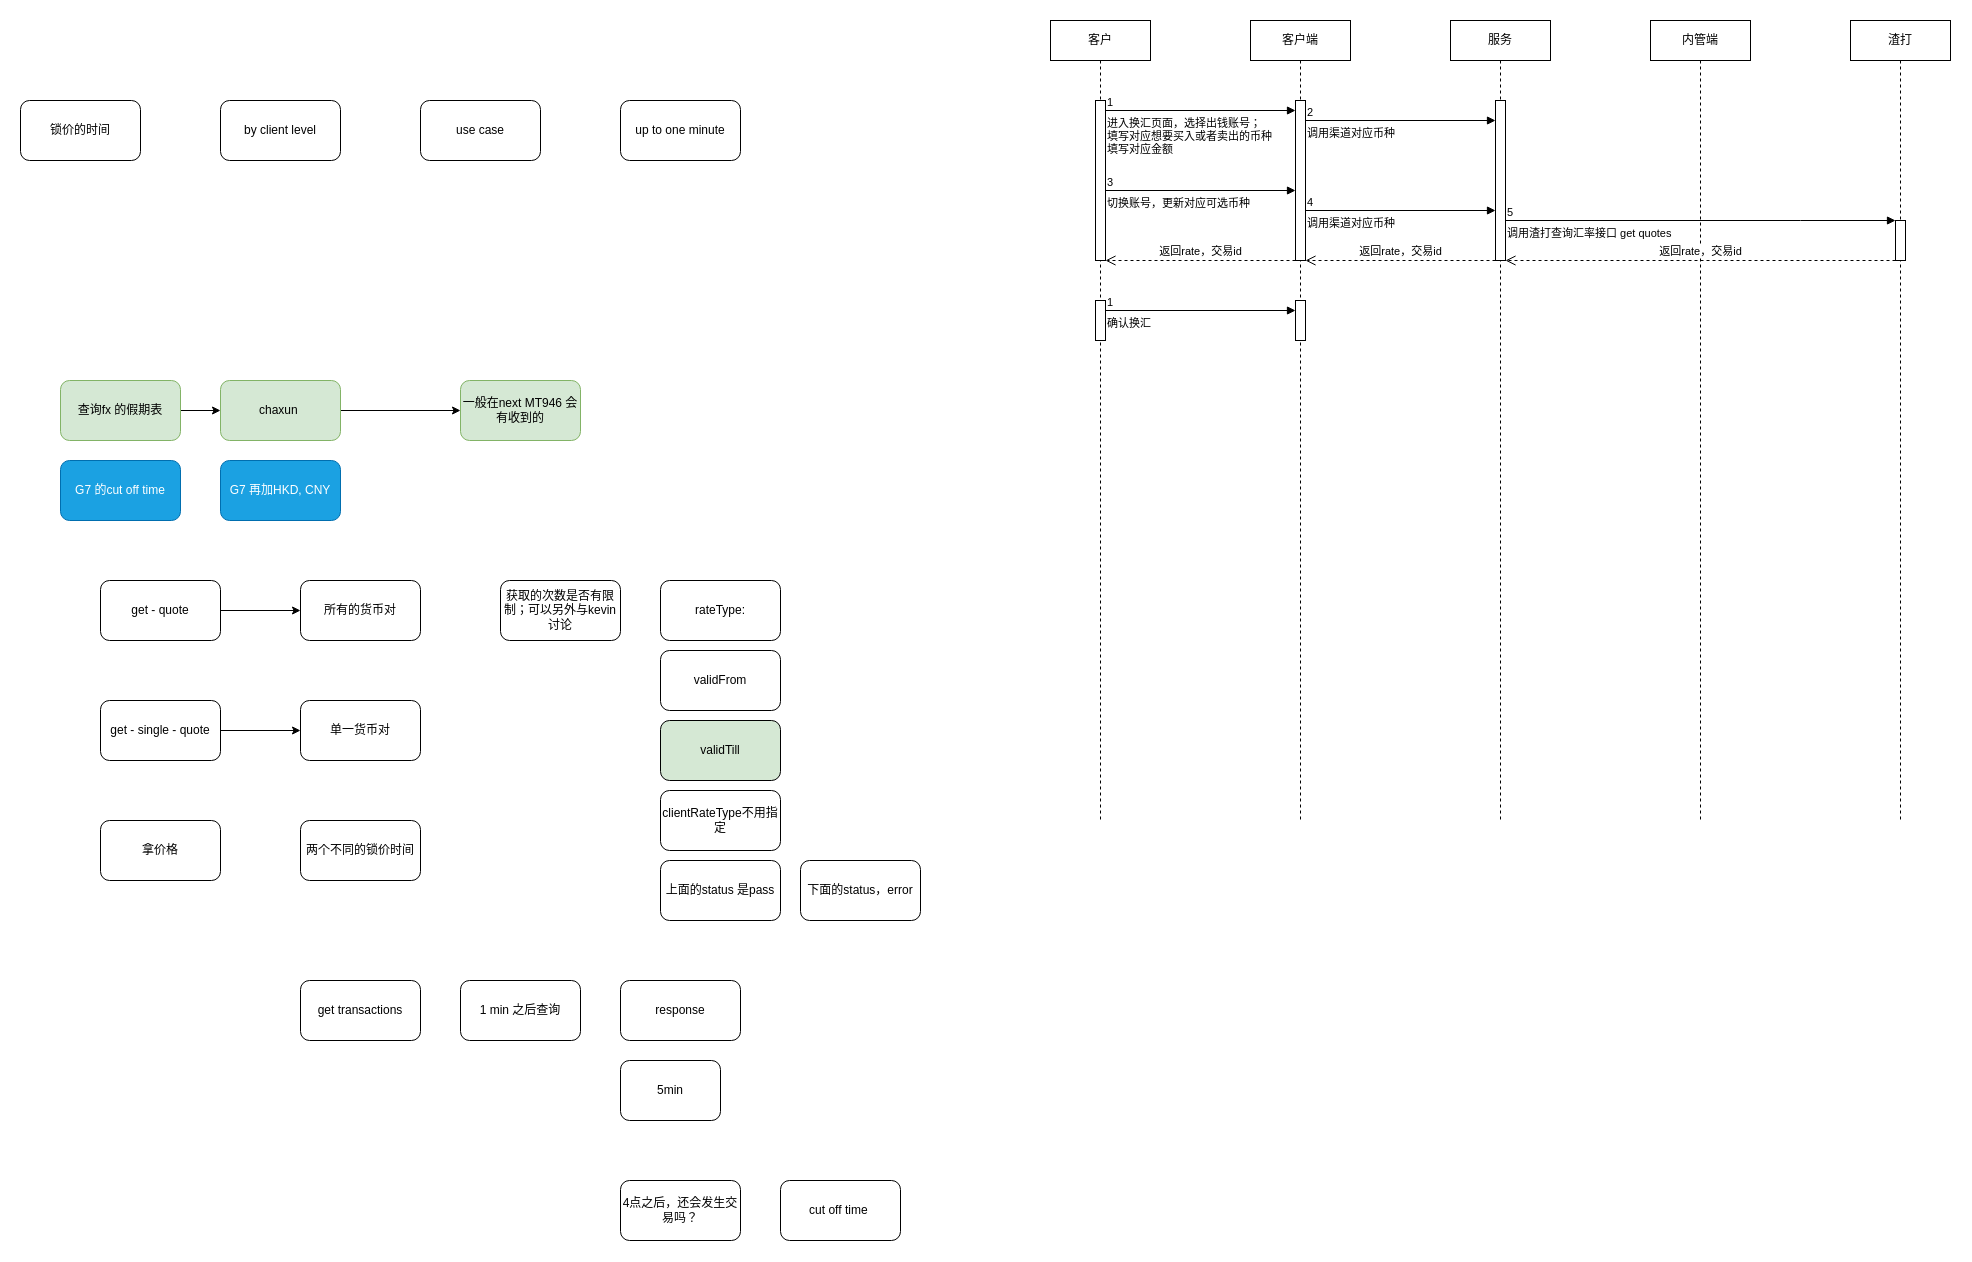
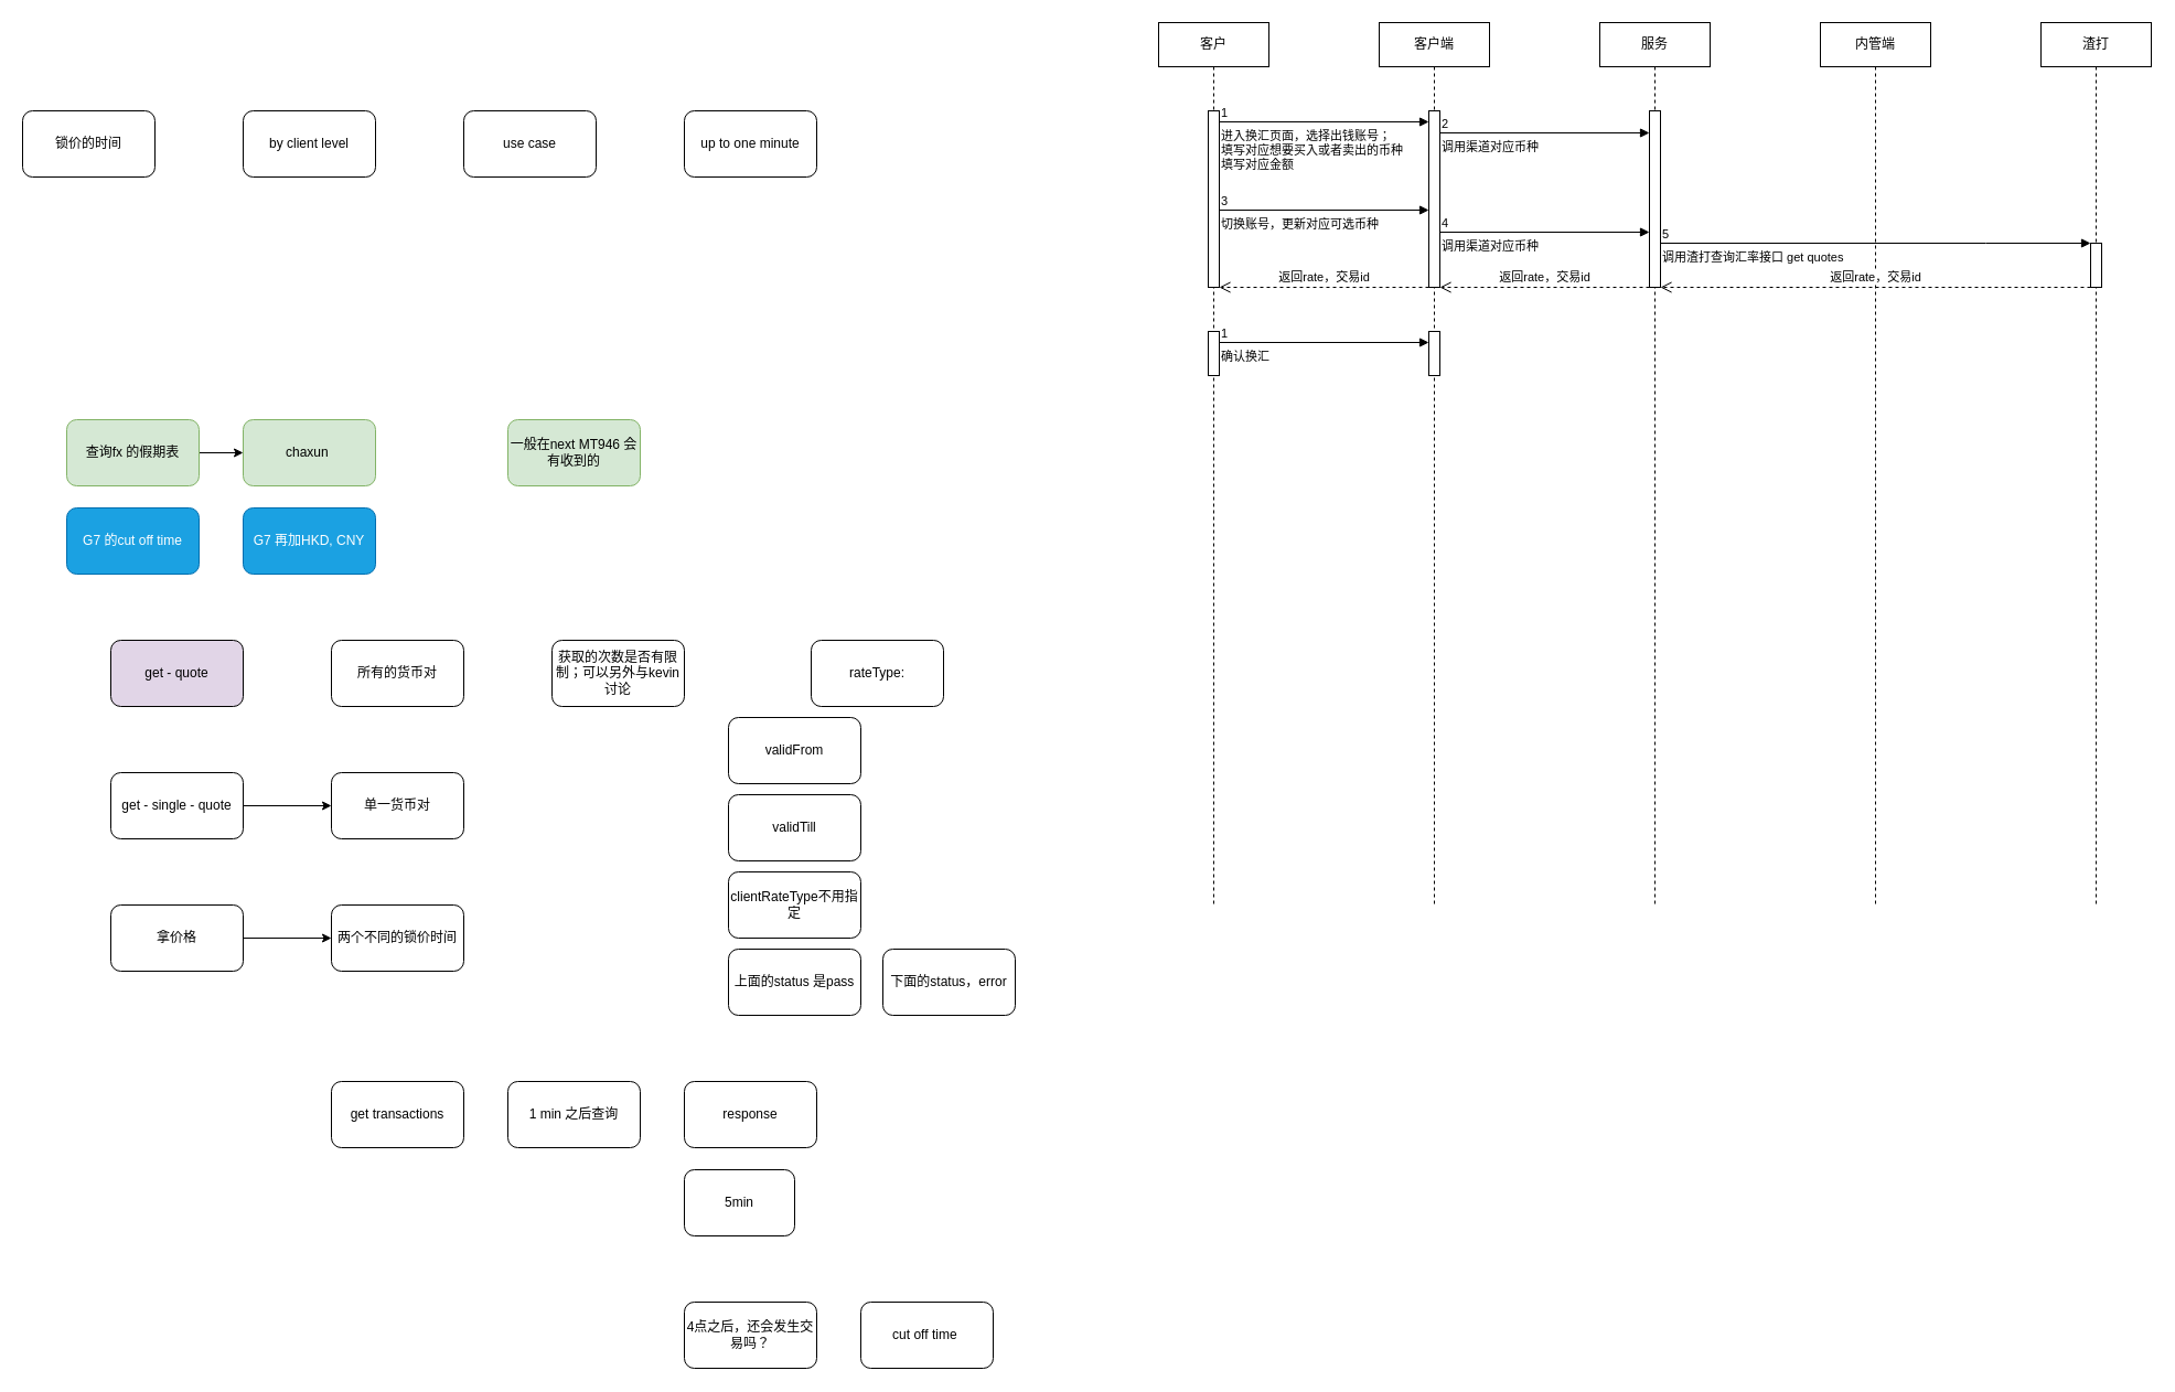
  <mxCell id="0" />
  <mxCell id="1" parent="0" />
  <mxCell id="2" value="锁价的时间" style="rounded=1;whiteSpace=wrap;html=1;" parent="1" vertex="1"><mxGeometry y="100" width="120" height="60" as="geometry" x="20" /></mxCell>
  <mxCell id="3" value="by client level" style="rounded=1;whiteSpace=wrap;html=1;" parent="1" vertex="1"><mxGeometry x="220" y="100" width="120" height="60" as="geometry" /></mxCell>
  <mxCell id="4" value="use case" style="rounded=1;whiteSpace=wrap;html=1;" parent="1" vertex="1"><mxGeometry x="420" y="100" width="120" height="60" as="geometry" /></mxCell>
  <mxCell id="5" value="up to one minute" style="rounded=1;whiteSpace=wrap;html=1;" parent="1" vertex="1"><mxGeometry x="620" y="100" width="120" height="60" as="geometry" /></mxCell>
  <mxCell id="6" value="" style="edgeStyle=orthogonalEdgeStyle;rounded=1;orthogonalLoop=1;jettySize=auto;html=1;" parent="1" source="7" target="33" edge="1"><mxGeometry relative="1" as="geometry" /></mxCell>
  <mxCell id="7" value="查询fx 的假期表" style="rounded=1;whiteSpace=wrap;html=1;fillColor=#d5e8d4;strokeColor=#82b366;" parent="1" vertex="1"><mxGeometry x="60" y="380" width="120" height="60" as="geometry" /></mxCell>
- <mxCell id="8" value="" style="edgeStyle=orthogonalEdgeStyle;rounded=1;orthogonalLoop=1;jettySize=auto;html=1;" parent="1" source="9" target="10" edge="1"><mxGeometry relative="1" as="geometry" /></mxCell>
- <mxCell id="9" value="get - quote" style="rounded=1;whiteSpace=wrap;html=1;" parent="1" vertex="1"><mxGeometry x="100" y="580" width="120" height="60" as="geometry" /></mxCell>
+ <mxCell id="9" value="get - quote" style="rounded=1;whiteSpace=wrap;html=1;fillColor=#e1d5e7;" parent="1" vertex="1"><mxGeometry x="100" y="580" width="120" height="60" as="geometry" /></mxCell>
  <mxCell id="10" value="所有的货币对" style="rounded=1;whiteSpace=wrap;html=1;" parent="1" vertex="1"><mxGeometry x="300" y="580" width="120" height="60" as="geometry" /></mxCell>
  <mxCell id="11" value="" style="edgeStyle=orthogonalEdgeStyle;rounded=1;orthogonalLoop=1;jettySize=auto;html=1;" parent="1" source="12" target="13" edge="1"><mxGeometry relative="1" as="geometry" /></mxCell>
  <mxCell id="12" value="get - single - quote" style="rounded=1;whiteSpace=wrap;html=1;" parent="1" vertex="1"><mxGeometry x="100" y="700" width="120" height="60" as="geometry" /></mxCell>
  <mxCell id="13" value="单一货币对" style="rounded=1;whiteSpace=wrap;html=1;" parent="1" vertex="1"><mxGeometry x="300" y="700" width="120" height="60" as="geometry" /></mxCell>
+ <mxCell id="14" value="" style="edgeStyle=orthogonalEdgeStyle;rounded=1;orthogonalLoop=1;jettySize=auto;html=1;" parent="1" source="15" target="16" edge="1"><mxGeometry relative="1" as="geometry" /></mxCell>
  <mxCell id="15" value="拿价格" style="rounded=1;whiteSpace=wrap;html=1;" parent="1" vertex="1"><mxGeometry x="100" y="820" width="120" height="60" as="geometry" /></mxCell>
  <mxCell id="16" value="两个不同的锁价时间" style="rounded=1;whiteSpace=wrap;html=1;" parent="1" vertex="1"><mxGeometry x="300" y="820" width="120" height="60" as="geometry" /></mxCell>
  <mxCell id="17" value="获取的次数是否有限制；可以另外与kevin 讨论" style="rounded=1;whiteSpace=wrap;html=1;" parent="1" vertex="1"><mxGeometry x="500" y="580" width="120" height="60" as="geometry" /></mxCell>
- <mxCell id="18" value="rateType:" style="rounded=1;whiteSpace=wrap;html=1;" parent="1" vertex="1"><mxGeometry x="660" y="580" width="120" height="60" as="geometry" /></mxCell>
+ <mxCell id="18" value="rateType:" style="rounded=1;whiteSpace=wrap;html=1;" parent="1" vertex="1"><mxGeometry x="735" y="580" width="120" height="60" as="geometry" /></mxCell>
  <mxCell id="19" value="validFrom" style="rounded=1;whiteSpace=wrap;html=1;" parent="1" vertex="1"><mxGeometry x="660" y="650" width="120" height="60" as="geometry" /></mxCell>
- <mxCell id="20" value="validTill" style="rounded=1;whiteSpace=wrap;html=1;fillColor=#d5e8d4;" parent="1" vertex="1"><mxGeometry x="660" y="720" width="120" height="60" as="geometry" /></mxCell>
+ <mxCell id="20" value="validTill" style="rounded=1;whiteSpace=wrap;html=1;" parent="1" vertex="1"><mxGeometry x="660" y="720" width="120" height="60" as="geometry" /></mxCell>
  <mxCell id="21" value="上面的status 是pass" style="rounded=1;whiteSpace=wrap;html=1;" parent="1" vertex="1"><mxGeometry x="660" y="860" width="120" height="60" as="geometry" /></mxCell>
  <mxCell id="22" value="clientRateType不用指定" style="rounded=1;whiteSpace=wrap;html=1;" parent="1" vertex="1"><mxGeometry x="660" y="790" width="120" height="60" as="geometry" /></mxCell>
  <mxCell id="23" value="下面的status，error" style="rounded=1;whiteSpace=wrap;html=1;" parent="1" vertex="1"><mxGeometry x="800" y="860" width="120" height="60" as="geometry" /></mxCell>
  <mxCell id="24" value="get transactions" style="rounded=1;whiteSpace=wrap;html=1;" parent="1" vertex="1"><mxGeometry x="300" y="980" width="120" height="60" as="geometry" /></mxCell>
  <mxCell id="25" value="1 min 之后查询" style="rounded=1;whiteSpace=wrap;html=1;" parent="1" vertex="1"><mxGeometry x="460" y="980" width="120" height="60" as="geometry" /></mxCell>
  <mxCell id="26" value="response" style="rounded=1;whiteSpace=wrap;html=1;" parent="1" vertex="1"><mxGeometry x="620" y="980" width="120" height="60" as="geometry" /></mxCell>
  <mxCell id="27" value="5min" style="rounded=1;whiteSpace=wrap;html=1;" parent="1" vertex="1"><mxGeometry x="620" y="1060" width="100" height="60" as="geometry" /></mxCell>
  <mxCell id="28" value="4点之后，还会发生交易吗？" style="rounded=1;whiteSpace=wrap;html=1;" parent="1" vertex="1"><mxGeometry x="620" y="1180" width="120" height="60" as="geometry" /></mxCell>
  <mxCell id="29" value="cut off time&amp;nbsp;" style="rounded=1;whiteSpace=wrap;html=1;" parent="1" vertex="1"><mxGeometry x="780" y="1180" width="120" height="60" as="geometry" /></mxCell>
  <mxCell id="30" value="G7 的cut off time" style="rounded=1;whiteSpace=wrap;html=1;fillColor=#1ba1e2;fontColor=#ffffff;strokeColor=#006EAF;" parent="1" vertex="1"><mxGeometry x="60" y="460" width="120" height="60" as="geometry" /></mxCell>
  <mxCell id="31" value="G7 再加HKD, CNY" style="rounded=1;whiteSpace=wrap;html=1;fillColor=#1ba1e2;fontColor=#ffffff;strokeColor=#006EAF;" parent="1" vertex="1"><mxGeometry x="220" y="460" width="120" height="60" as="geometry" /></mxCell>
- <mxCell id="32" value="" style="edgeStyle=orthogonalEdgeStyle;rounded=1;orthogonalLoop=1;jettySize=auto;html=1;" parent="1" source="33" target="34" edge="1"><mxGeometry relative="1" as="geometry" /></mxCell>
  <mxCell id="33" value="chaxun&amp;nbsp;" style="whiteSpace=wrap;html=1;fillColor=#d5e8d4;strokeColor=#82b366;rounded=1;" parent="1" vertex="1"><mxGeometry x="220" y="380" width="120" height="60" as="geometry" /></mxCell>
  <mxCell id="34" value="一般在next MT946 会有收到的" style="whiteSpace=wrap;html=1;fillColor=#d5e8d4;strokeColor=#82b366;rounded=1;" parent="1" vertex="1"><mxGeometry x="460" y="380" width="120" height="60" as="geometry" /></mxCell>
  <mxCell id="35" value="客户" style="shape=umlLifeline;perimeter=lifelinePerimeter;whiteSpace=wrap;html=1;container=1;dropTarget=0;collapsible=0;recursiveResize=0;outlineConnect=0;portConstraint=eastwest;newEdgeStyle={&quot;curved&quot;:0,&quot;rounded&quot;:0};" parent="1" vertex="1"><mxGeometry x="1050" y="20" width="100" height="800" as="geometry" /></mxCell>
  <mxCell id="36" value="" style="html=1;points=[[0,0,0,0,5],[0,1,0,0,-5],[1,0,0,0,5],[1,1,0,0,-5]];perimeter=orthogonalPerimeter;outlineConnect=0;targetShapes=umlLifeline;portConstraint=eastwest;newEdgeStyle={&quot;curved&quot;:0,&quot;rounded&quot;:0};" parent="35" vertex="1"><mxGeometry x="45" y="80" width="10" height="160" as="geometry" /></mxCell>
  <mxCell id="37" value="" style="html=1;points=[[0,0,0,0,5],[0,1,0,0,-5],[1,0,0,0,5],[1,1,0,0,-5]];perimeter=orthogonalPerimeter;outlineConnect=0;targetShapes=umlLifeline;portConstraint=eastwest;newEdgeStyle={&quot;curved&quot;:0,&quot;rounded&quot;:0};" vertex="1" parent="35"><mxGeometry x="45" y="280" width="10" height="40" as="geometry" /></mxCell>
  <mxCell id="38" value="客户端" style="shape=umlLifeline;perimeter=lifelinePerimeter;whiteSpace=wrap;html=1;container=1;dropTarget=0;collapsible=0;recursiveResize=0;outlineConnect=0;portConstraint=eastwest;newEdgeStyle={&quot;curved&quot;:0,&quot;rounded&quot;:0};" parent="1" vertex="1"><mxGeometry x="1250" y="20" width="100" height="800" as="geometry" /></mxCell>
  <mxCell id="39" value="" style="html=1;points=[[0,0,0,0,5],[0,1,0,0,-5],[1,0,0,0,5],[1,1,0,0,-5]];perimeter=orthogonalPerimeter;outlineConnect=0;targetShapes=umlLifeline;portConstraint=eastwest;newEdgeStyle={&quot;curved&quot;:0,&quot;rounded&quot;:0};" parent="38" vertex="1"><mxGeometry x="45" y="80" width="10" height="160" as="geometry" /></mxCell>
  <mxCell id="40" value="" style="html=1;points=[[0,0,0,0,5],[0,1,0,0,-5],[1,0,0,0,5],[1,1,0,0,-5]];perimeter=orthogonalPerimeter;outlineConnect=0;targetShapes=umlLifeline;portConstraint=eastwest;newEdgeStyle={&quot;curved&quot;:0,&quot;rounded&quot;:0};" vertex="1" parent="38"><mxGeometry x="45" y="280" width="10" height="40" as="geometry" /></mxCell>
  <mxCell id="41" value="服务" style="shape=umlLifeline;perimeter=lifelinePerimeter;whiteSpace=wrap;html=1;container=1;dropTarget=0;collapsible=0;recursiveResize=0;outlineConnect=0;portConstraint=eastwest;newEdgeStyle={&quot;curved&quot;:0,&quot;rounded&quot;:0};" parent="1" vertex="1"><mxGeometry x="1450" y="20" width="100" height="800" as="geometry" /></mxCell>
  <mxCell id="42" value="" style="html=1;points=[[0,0,0,0,5],[0,1,0,0,-5],[1,0,0,0,5],[1,1,0,0,-5]];perimeter=orthogonalPerimeter;outlineConnect=0;targetShapes=umlLifeline;portConstraint=eastwest;newEdgeStyle={&quot;curved&quot;:0,&quot;rounded&quot;:0};" parent="41" vertex="1"><mxGeometry x="45" y="80" width="10" height="160" as="geometry" /></mxCell>
  <mxCell id="43" value="内管端" style="shape=umlLifeline;perimeter=lifelinePerimeter;whiteSpace=wrap;html=1;container=1;dropTarget=0;collapsible=0;recursiveResize=0;outlineConnect=0;portConstraint=eastwest;newEdgeStyle={&quot;curved&quot;:0,&quot;rounded&quot;:0};" parent="1" vertex="1"><mxGeometry x="1650" y="20" width="100" height="800" as="geometry" /></mxCell>
  <mxCell id="44" value="渣打" style="shape=umlLifeline;perimeter=lifelinePerimeter;whiteSpace=wrap;html=1;container=1;dropTarget=0;collapsible=0;recursiveResize=0;outlineConnect=0;portConstraint=eastwest;newEdgeStyle={&quot;curved&quot;:0,&quot;rounded&quot;:0};" parent="1" vertex="1"><mxGeometry x="1850" y="20" width="100" height="800" as="geometry" /></mxCell>
  <mxCell id="45" value="" style="html=1;points=[[0,0,0,0,5],[0,1,0,0,-5],[1,0,0,0,5],[1,1,0,0,-5]];perimeter=orthogonalPerimeter;outlineConnect=0;targetShapes=umlLifeline;portConstraint=eastwest;newEdgeStyle={&quot;curved&quot;:0,&quot;rounded&quot;:0};" vertex="1" parent="44"><mxGeometry x="45" y="200" width="10" height="40" as="geometry" /></mxCell>
  <mxCell id="46" value="进入换汇页面，选择出钱账号；&lt;br&gt;填写对应想要买入或者卖出的币种&lt;br&gt;填写对应金额" style="endArrow=block;endFill=1;html=1;edgeStyle=orthogonalEdgeStyle;align=left;verticalAlign=top;rounded=0;" parent="1" edge="1"><mxGeometry x="-1" relative="1" as="geometry"><mxPoint x="1105" y="110" as="sourcePoint" /><mxPoint x="1295" y="110" as="targetPoint" /><Array as="points" /></mxGeometry></mxCell>
  <mxCell id="47" value="1" style="edgeLabel;resizable=0;html=1;align=left;verticalAlign=bottom;" parent="46" connectable="0" vertex="1"><mxGeometry x="-1" relative="1" as="geometry" /></mxCell>
  <mxCell id="48" value="切换账号，更新对应可选币种" style="endArrow=block;endFill=1;html=1;edgeStyle=orthogonalEdgeStyle;align=left;verticalAlign=top;rounded=0;" parent="1" edge="1"><mxGeometry x="-1" relative="1" as="geometry"><mxPoint x="1105" y="190" as="sourcePoint" /><mxPoint x="1295" y="190" as="targetPoint" /><Array as="points" /><mxPoint as="offset" /></mxGeometry></mxCell>
  <mxCell id="49" value="3" style="edgeLabel;resizable=0;html=1;align=left;verticalAlign=bottom;" parent="48" connectable="0" vertex="1"><mxGeometry x="-1" relative="1" as="geometry" /></mxCell>
  <mxCell id="50" value="调用渠道对应币种" style="endArrow=block;endFill=1;html=1;edgeStyle=orthogonalEdgeStyle;align=left;verticalAlign=top;rounded=0;" parent="1" edge="1"><mxGeometry x="-1" relative="1" as="geometry"><mxPoint x="1305" y="120" as="sourcePoint" /><mxPoint x="1495" y="120" as="targetPoint" /><Array as="points" /></mxGeometry></mxCell>
  <mxCell id="51" value="2" style="edgeLabel;resizable=0;html=1;align=left;verticalAlign=bottom;" parent="50" connectable="0" vertex="1"><mxGeometry x="-1" relative="1" as="geometry" /></mxCell>
  <mxCell id="52" value="调用渠道对应币种" style="endArrow=block;endFill=1;html=1;edgeStyle=orthogonalEdgeStyle;align=left;verticalAlign=top;rounded=0;" edge="1" parent="1"><mxGeometry x="-1" relative="1" as="geometry"><mxPoint x="1305" y="210" as="sourcePoint" /><mxPoint x="1495" y="210" as="targetPoint" /><Array as="points" /><mxPoint as="offset" /></mxGeometry></mxCell>
  <mxCell id="53" value="4" style="edgeLabel;resizable=0;html=1;align=left;verticalAlign=bottom;" connectable="0" vertex="1" parent="52"><mxGeometry x="-1" relative="1" as="geometry" /></mxCell>
  <mxCell id="54" value="调用渣打查询汇率接口 get quotes" style="endArrow=block;endFill=1;html=1;edgeStyle=orthogonalEdgeStyle;align=left;verticalAlign=top;rounded=0;" edge="1" parent="1" target="45"><mxGeometry x="-1" relative="1" as="geometry"><mxPoint x="1505" y="220" as="sourcePoint" /><mxPoint x="1890" y="220" as="targetPoint" /><Array as="points"><mxPoint x="1800" y="220" /><mxPoint x="1800" y="220" /></Array><mxPoint as="offset" /></mxGeometry></mxCell>
  <mxCell id="55" value="5" style="edgeLabel;resizable=0;html=1;align=left;verticalAlign=bottom;" connectable="0" vertex="1" parent="54"><mxGeometry x="-1" relative="1" as="geometry" /></mxCell>
  <mxCell id="56" value="返回rate，交易id" style="html=1;verticalAlign=bottom;endArrow=open;dashed=1;endSize=8;curved=0;rounded=0;" edge="1" parent="1"><mxGeometry relative="1" as="geometry"><mxPoint x="1895" y="260" as="sourcePoint" /><mxPoint x="1505" y="260" as="targetPoint" /></mxGeometry></mxCell>
  <mxCell id="57" value="返回rate，交易id" style="html=1;verticalAlign=bottom;endArrow=open;dashed=1;endSize=8;curved=0;rounded=0;" edge="1" parent="1" source="42"><mxGeometry relative="1" as="geometry"><mxPoint x="1490" y="260" as="sourcePoint" /><mxPoint x="1305" y="260" as="targetPoint" /></mxGeometry></mxCell>
  <mxCell id="58" value="返回rate，交易id" style="html=1;verticalAlign=bottom;endArrow=open;dashed=1;endSize=8;curved=0;rounded=0;" edge="1" parent="1"><mxGeometry relative="1" as="geometry"><mxPoint x="1295" y="260" as="sourcePoint" /><mxPoint x="1105" y="260" as="targetPoint" /></mxGeometry></mxCell>
  <mxCell id="59" value="" style="html=1;points=[[0,0,0,0,5],[0,1,0,0,-5],[1,0,0,0,5],[1,1,0,0,-5]];perimeter=orthogonalPerimeter;outlineConnect=0;targetShapes=umlLifeline;portConstraint=eastwest;newEdgeStyle={&quot;curved&quot;:0,&quot;rounded&quot;:0};" vertex="1" parent="1"><mxGeometry x="1895" y="220" width="10" height="40" as="geometry" /></mxCell>
  <mxCell id="60" value="确认换汇" style="endArrow=block;endFill=1;html=1;edgeStyle=orthogonalEdgeStyle;align=left;verticalAlign=top;rounded=0;" edge="1" parent="1"><mxGeometry x="-1" relative="1" as="geometry"><mxPoint x="1105" y="310" as="sourcePoint" /><mxPoint x="1295" y="310" as="targetPoint" /><Array as="points" /><mxPoint as="offset" /></mxGeometry></mxCell>
  <mxCell id="61" value="1" style="edgeLabel;resizable=0;html=1;align=left;verticalAlign=bottom;" connectable="0" vertex="1" parent="60"><mxGeometry x="-1" relative="1" as="geometry" /></mxCell>
